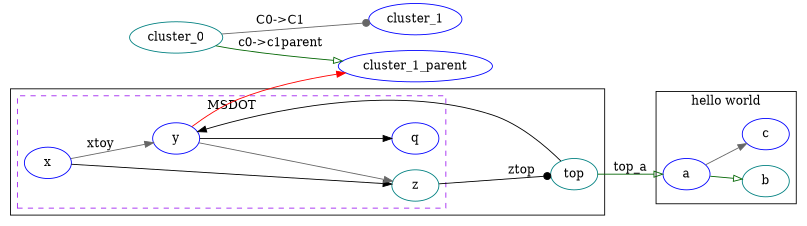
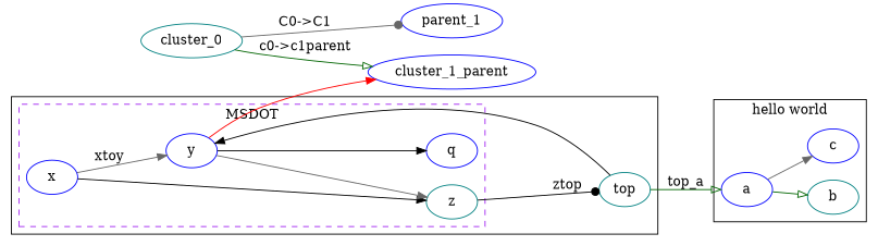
  digraph {
    rankdir=LR
    node [color=blue]
    edge [arrowhead=normal color=gray40]
    a
    b [color=teal]
    c
    x
    y
    z [color=teal]
    q
    top [color=teal]
    cluster_1_parent
    cluster_0 [color=teal]
-   cluster_1
+   cluster_1 [label=parent_1]
    subgraph cluster_1 {
      color=hot_pink
      label="hello world"
      a
      b
      c
    }
    subgraph cluster_2 {
      top
      subgraph cluster_3 {
        color=purple
        label=MSDOT
        style=dashed
        x
        y
        z
        q
      }
    }
    a -> b [arrowhead=onormal color=darkgreen]
    a -> c
    x -> y [label=xtoy]
    x -> z [color=black]
    y -> z
    y -> q [color=black]
    y -> cluster_1_parent [color=red]
    z -> top [arrowhead=dot color=black label=ztop]
    top -> a [arrowhead=onormal color=darkgreen label=top_a]
    top -> y [color=black]
    cluster_0 -> cluster_1_parent [arrowhead=onormal color=darkgreen label="c0->c1parent"]
    cluster_0 -> cluster_1 [arrowhead=dot label="C0->C1"]
  }
